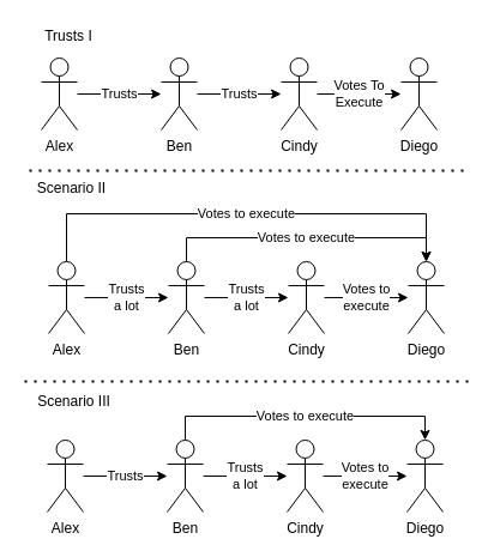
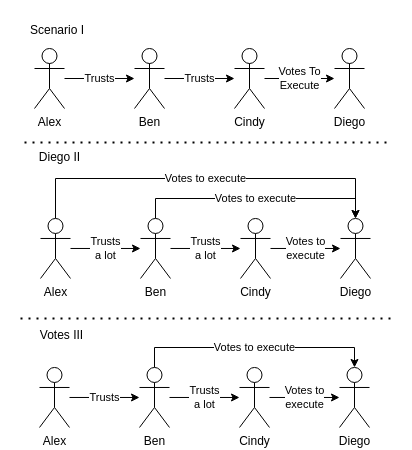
  <mxCell id="0" />
  <mxCell id="1" parent="0" />
  <mxCell id="2" value="Diego" style="shape=umlActor;verticalLabelPosition=bottom;verticalAlign=top;html=1;outlineConnect=0;" parent="1" vertex="1"><mxGeometry x="334" y="48" width="30" height="60" as="geometry" /></mxCell>
  <mxCell id="3" value="Trusts" style="edgeStyle=orthogonalEdgeStyle;rounded=0;orthogonalLoop=1;jettySize=auto;html=1;" parent="1" source="4" target="8" edge="1"><mxGeometry relative="1" as="geometry" /></mxCell>
  <mxCell id="4" value="Ben" style="shape=umlActor;verticalLabelPosition=bottom;verticalAlign=top;html=1;outlineConnect=0;" parent="1" vertex="1"><mxGeometry x="134" y="48" width="30" height="60" as="geometry" /></mxCell>
  <mxCell id="5" value="Trusts" style="edgeStyle=orthogonalEdgeStyle;rounded=0;orthogonalLoop=1;jettySize=auto;html=1;" parent="1" source="6" target="4" edge="1"><mxGeometry relative="1" as="geometry" /></mxCell>
  <mxCell id="6" value="Alex" style="shape=umlActor;verticalLabelPosition=bottom;verticalAlign=top;html=1;outlineConnect=0;" parent="1" vertex="1"><mxGeometry x="34" y="48" width="30" height="60" as="geometry" /></mxCell>
  <mxCell id="7" value="Votes To&lt;br&gt;Execute" style="edgeStyle=orthogonalEdgeStyle;rounded=0;orthogonalLoop=1;jettySize=auto;html=1;" parent="1" source="8" target="2" edge="1"><mxGeometry relative="1" as="geometry"><mxPoint as="offset" /></mxGeometry></mxCell>
  <mxCell id="8" value="Cindy" style="shape=umlActor;verticalLabelPosition=bottom;verticalAlign=top;html=1;outlineConnect=0;" parent="1" vertex="1"><mxGeometry x="234" y="48" width="30" height="60" as="geometry" /></mxCell>
  <mxCell id="9" value="Diego" style="shape=umlActor;verticalLabelPosition=bottom;verticalAlign=top;html=1;outlineConnect=0;" parent="1" vertex="1"><mxGeometry x="340" y="217.97" width="30" height="60" as="geometry" /></mxCell>
  <mxCell id="10" value="Trusts&lt;br&gt;a lot" style="edgeStyle=orthogonalEdgeStyle;rounded=0;orthogonalLoop=1;jettySize=auto;html=1;" parent="1" source="12" target="17" edge="1"><mxGeometry relative="1" as="geometry" /></mxCell>
  <mxCell id="11" value="Votes to execute" style="edgeStyle=orthogonalEdgeStyle;rounded=0;orthogonalLoop=1;jettySize=auto;html=1;entryX=0.5;entryY=0;entryDx=0;entryDy=0;entryPerimeter=0;" parent="1" source="12" target="9" edge="1"><mxGeometry relative="1" as="geometry"><Array as="points"><mxPoint x="155" y="197.97" /><mxPoint x="355" y="197.97" /></Array></mxGeometry></mxCell>
  <mxCell id="12" value="Ben" style="shape=umlActor;verticalLabelPosition=bottom;verticalAlign=top;html=1;outlineConnect=0;" parent="1" vertex="1"><mxGeometry x="140" y="217.97" width="30" height="60" as="geometry" /></mxCell>
  <mxCell id="13" value="Trusts&lt;br&gt;a lot" style="edgeStyle=orthogonalEdgeStyle;rounded=0;orthogonalLoop=1;jettySize=auto;html=1;" parent="1" source="15" target="12" edge="1"><mxGeometry relative="1" as="geometry" /></mxCell>
  <mxCell id="14" value="Votes to execute" style="edgeStyle=orthogonalEdgeStyle;rounded=0;orthogonalLoop=1;jettySize=auto;html=1;entryX=0.5;entryY=0;entryDx=0;entryDy=0;entryPerimeter=0;" parent="1" source="15" target="9" edge="1"><mxGeometry relative="1" as="geometry"><Array as="points"><mxPoint x="55" y="177.97" /><mxPoint x="355" y="177.97" /></Array></mxGeometry></mxCell>
  <mxCell id="15" value="Alex" style="shape=umlActor;verticalLabelPosition=bottom;verticalAlign=top;html=1;outlineConnect=0;" parent="1" vertex="1"><mxGeometry x="40" y="217.97" width="30" height="60" as="geometry" /></mxCell>
  <mxCell id="16" value="Votes to&lt;br&gt;execute" style="edgeStyle=orthogonalEdgeStyle;rounded=0;orthogonalLoop=1;jettySize=auto;html=1;" parent="1" source="17" target="9" edge="1"><mxGeometry relative="1" as="geometry"><mxPoint as="offset" /></mxGeometry></mxCell>
  <mxCell id="17" value="Cindy" style="shape=umlActor;verticalLabelPosition=bottom;verticalAlign=top;html=1;outlineConnect=0;" parent="1" vertex="1"><mxGeometry x="240" y="217.97" width="30" height="60" as="geometry" /></mxCell>
  <mxCell id="18" value="Diego" style="shape=umlActor;verticalLabelPosition=bottom;verticalAlign=top;html=1;outlineConnect=0;" parent="1" vertex="1"><mxGeometry x="339" y="366.97" width="30" height="60" as="geometry" /></mxCell>
  <mxCell id="19" value="Trusts&lt;br&gt;a lot" style="edgeStyle=orthogonalEdgeStyle;rounded=0;orthogonalLoop=1;jettySize=auto;html=1;" parent="1" source="21" target="25" edge="1"><mxGeometry relative="1" as="geometry" /></mxCell>
  <mxCell id="20" value="Votes to execute" style="edgeStyle=orthogonalEdgeStyle;rounded=0;orthogonalLoop=1;jettySize=auto;html=1;entryX=0.5;entryY=0;entryDx=0;entryDy=0;entryPerimeter=0;" parent="1" source="21" target="18" edge="1"><mxGeometry relative="1" as="geometry"><Array as="points"><mxPoint x="154" y="346.97" /><mxPoint x="354" y="346.97" /></Array></mxGeometry></mxCell>
  <mxCell id="21" value="Ben" style="shape=umlActor;verticalLabelPosition=bottom;verticalAlign=top;html=1;outlineConnect=0;" parent="1" vertex="1"><mxGeometry x="139" y="366.97" width="30" height="60" as="geometry" /></mxCell>
  <mxCell id="22" value="Trusts&lt;br&gt;" style="edgeStyle=orthogonalEdgeStyle;rounded=0;orthogonalLoop=1;jettySize=auto;html=1;" parent="1" source="23" target="21" edge="1"><mxGeometry relative="1" as="geometry" /></mxCell>
  <mxCell id="23" value="Alex" style="shape=umlActor;verticalLabelPosition=bottom;verticalAlign=top;html=1;outlineConnect=0;" parent="1" vertex="1"><mxGeometry x="39" y="366.97" width="30" height="60" as="geometry" /></mxCell>
  <mxCell id="24" value="Votes to&lt;br&gt;execute" style="edgeStyle=orthogonalEdgeStyle;rounded=0;orthogonalLoop=1;jettySize=auto;html=1;" parent="1" source="25" target="18" edge="1"><mxGeometry relative="1" as="geometry"><mxPoint as="offset" /></mxGeometry></mxCell>
  <mxCell id="25" value="Cindy" style="shape=umlActor;verticalLabelPosition=bottom;verticalAlign=top;html=1;outlineConnect=0;" parent="1" vertex="1"><mxGeometry x="239" y="366.97" width="30" height="60" as="geometry" /></mxCell>
  <mxCell id="26" value="" style="endArrow=none;dashed=1;html=1;dashPattern=1 3;strokeWidth=2;" parent="1" edge="1"><mxGeometry width="50" height="50" relative="1" as="geometry"><mxPoint x="24" y="142" as="sourcePoint" /><mxPoint x="390" y="142" as="targetPoint" /></mxGeometry></mxCell>
  <mxCell id="27" value="" style="endArrow=none;dashed=1;html=1;dashPattern=1 3;strokeWidth=2;" parent="1" edge="1"><mxGeometry width="50" height="50" relative="1" as="geometry"><mxPoint x="20" y="318" as="sourcePoint" /><mxPoint x="390" y="318" as="targetPoint" /></mxGeometry></mxCell>
- <mxCell id="28" value="Trusts I" style="text;html=1;strokeColor=none;fillColor=none;align=center;verticalAlign=middle;whiteSpace=wrap;rounded=0;" vertex="1" parent="1"><mxGeometry x="26.5" y="20" width="60" height="20" as="geometry" /></mxCell>
- <mxCell id="29" value="Scenario II" style="text;html=1;strokeColor=none;fillColor=none;align=center;verticalAlign=middle;whiteSpace=wrap;rounded=0;" vertex="1" parent="1"><mxGeometry x="24" y="147" width="71" height="20" as="geometry" /></mxCell>
- <mxCell id="30" value="Scenario III" style="text;html=1;strokeColor=none;fillColor=none;align=center;verticalAlign=middle;whiteSpace=wrap;rounded=0;" vertex="1" parent="1"><mxGeometry x="26" y="325" width="71" height="20" as="geometry" /></mxCell>
+ <mxCell id="28" value="Scenario I" style="text;html=1;strokeColor=none;fillColor=none;align=center;verticalAlign=middle;whiteSpace=wrap;rounded=0;" vertex="1" parent="1"><mxGeometry x="26.5" y="20" width="60" height="20" as="geometry" /></mxCell>
+ <mxCell id="29" value="Diego II" style="text;html=1;strokeColor=none;fillColor=none;align=center;verticalAlign=middle;whiteSpace=wrap;rounded=0;" vertex="1" parent="1"><mxGeometry x="24" y="147" width="71" height="20" as="geometry" /></mxCell>
+ <mxCell id="30" value="Votes III" style="text;html=1;strokeColor=none;fillColor=none;align=center;verticalAlign=middle;whiteSpace=wrap;rounded=0;" vertex="1" parent="1"><mxGeometry x="26" y="325" width="71" height="20" as="geometry" /></mxCell>
